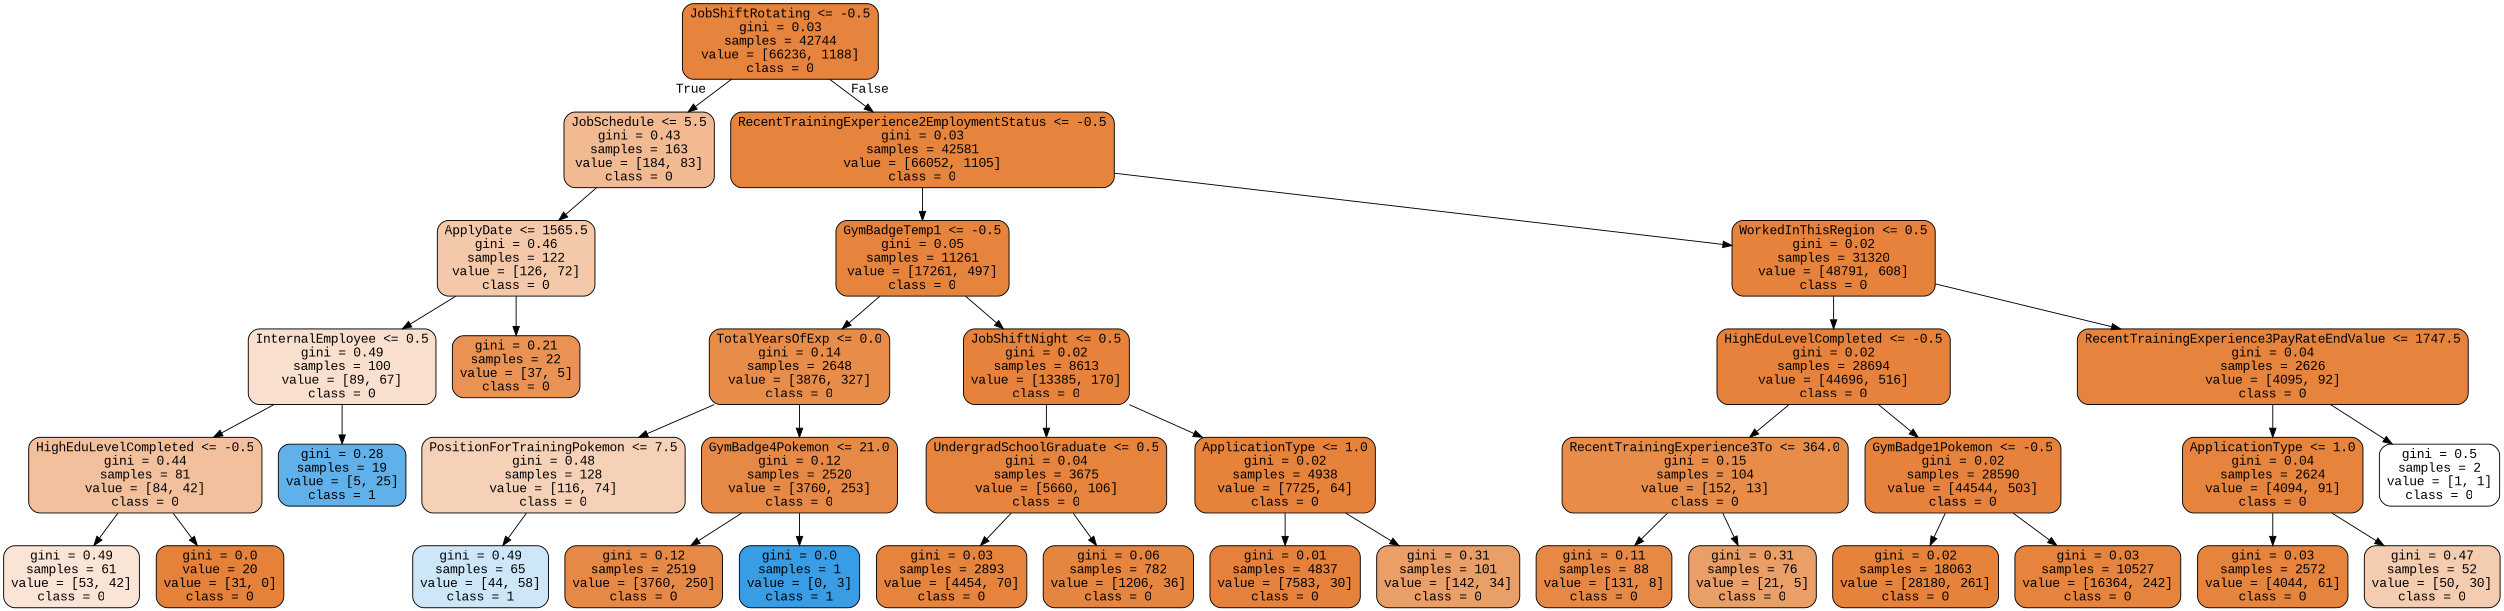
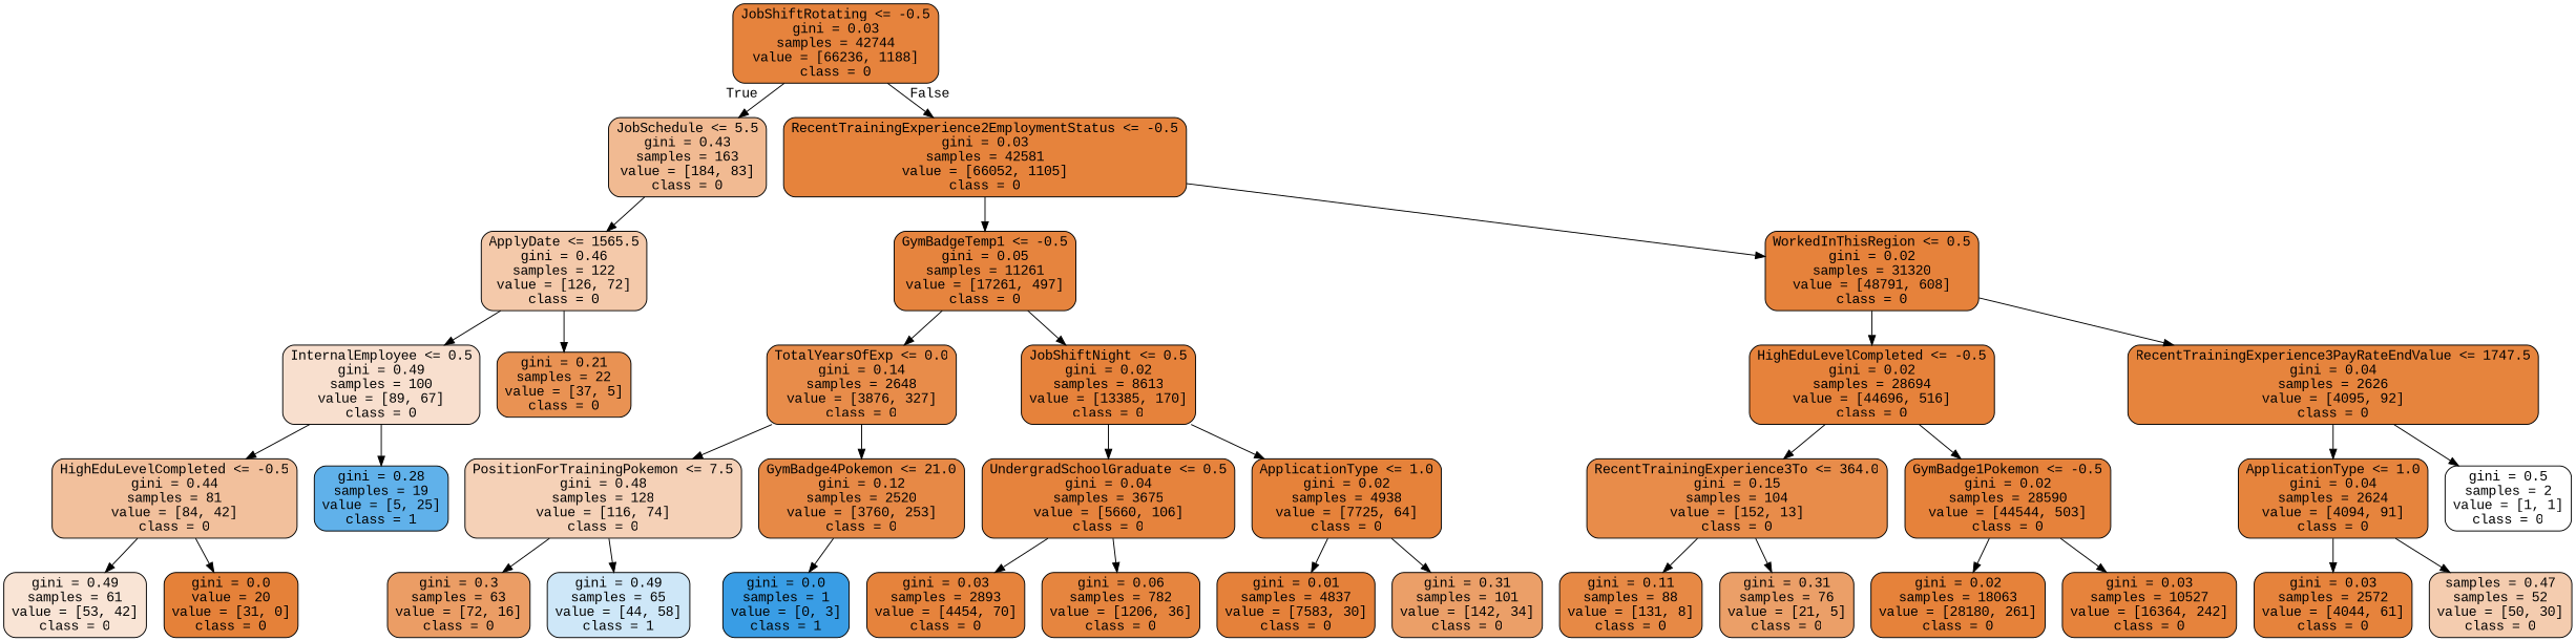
  digraph {
    fontname="Liberation Mono"
    node [color=black fillcolor="#e58139fb" fontname="Liberation Mono" shape=box style="filled, rounded"]
    edge [fontname="Liberation Mono"]
    n1 [fillcolor="#e58139fa" label="JobShiftRotating <= -0.5\ngini = 0.03\nsamples = 42744\nvalue = [66236, 1188]\nclass = 0"]
    n2 [fillcolor="#e581398c" label="JobSchedule <= 5.5\ngini = 0.43\nsamples = 163\nvalue = [184, 83]\nclass = 0"]
    n3 [label="RecentTrainingExperience2EmploymentStatus <= -0.5\ngini = 0.03\nsamples = 42581\nvalue = [66052, 1105]\nclass = 0"]
    n4 [fillcolor="#e581396d" label="ApplyDate <= 1565.5\ngini = 0.46\nsamples = 122\nvalue = [126, 72]\nclass = 0"]
    n5 [fillcolor="#e58139f8" label="GymBadgeTemp1 <= -0.5\ngini = 0.05\nsamples = 11261\nvalue = [17261, 497]\nclass = 0"]
    n6 [fillcolor="#e58139fc" label="WorkedInThisRegion <= 0.5\ngini = 0.02\nsamples = 31320\nvalue = [48791, 608]\nclass = 0"]
    n7 [fillcolor="#e581393f" label="InternalEmployee <= 0.5\ngini = 0.49\nsamples = 100\nvalue = [89, 67]\nclass = 0"]
    n8 [fillcolor="#e58139dd" label="gini = 0.21\nsamples = 22\nvalue = [37, 5]\nclass = 0"]
    n9 [fillcolor="#e581397f" label="HighEduLevelCompleted <= -0.5\ngini = 0.44\nsamples = 81\nvalue = [84, 42]\nclass = 0"]
    n10 [fillcolor="#399de5cc" label="gini = 0.28\nsamples = 19\nvalue = [5, 25]\nclass = 1"]
    n11 [fillcolor="#e5813935" label="gini = 0.49\nsamples = 61\nvalue = [53, 42]\nclass = 0"]
    n12 [fillcolor="#e58139ff" label="gini = 0.0\nvalue = 20\nvalue = [31, 0]\nclass = 0"]
    n13 [fillcolor="#e58139e9" label="TotalYearsOfExp <= 0.0\ngini = 0.14\nsamples = 2648\nvalue = [3876, 327]\nclass = 0"]
    n14 [fillcolor="#e58139fc" label="JobShiftNight <= 0.5\ngini = 0.02\nsamples = 8613\nvalue = [13385, 170]\nclass = 0"]
    n15 [fillcolor="#e58139fc" label="HighEduLevelCompleted <= -0.5\ngini = 0.02\nsamples = 28694\nvalue = [44696, 516]\nclass = 0"]
    n16 [fillcolor="#e58139f9" label="RecentTrainingExperience3PayRateEndValue <= 1747.5\ngini = 0.04\nsamples = 2626\nvalue = [4095, 92]\nclass = 0"]
    n17 [fillcolor="#e581395c" label="PositionForTrainingPokemon <= 7.5\ngini = 0.48\nsamples = 128\nvalue = [116, 74]\nclass = 0"]
    n18 [fillcolor="#e58139ee" label="GymBadge4Pokemon <= 21.0\ngini = 0.12\nsamples = 2520\nvalue = [3760, 253]\nclass = 0"]
    n19 [fillcolor="#e58139fa" label="UndergradSchoolGraduate <= 0.5\ngini = 0.04\nsamples = 3675\nvalue = [5660, 106]\nclass = 0"]
    n20 [fillcolor="#e58139fd" label="ApplicationType <= 1.0\ngini = 0.02\nsamples = 4938\nvalue = [7725, 64]\nclass = 0"]
+   n21 [fillcolor="#e58139c6" label="gini = 0.3\nsamples = 63\nvalue = [72, 16]\nclass = 0"]
    n22 [fillcolor="#399de53e" label="gini = 0.49\nsamples = 65\nvalue = [44, 58]\nclass = 1"]
-   n23 [fillcolor="#e58139ee" label="gini = 0.12\nsamples = 2519\nvalue = [3760, 250]\nclass = 0"]
    n24 [fillcolor="#399de5ff" label="gini = 0.0\nsamples = 1\nvalue = [0, 3]\nclass = 1"]
    n25 [label="gini = 0.03\nsamples = 2893\nvalue = [4454, 70]\nclass = 0"]
    n26 [fillcolor="#e58139f7" label="gini = 0.06\nsamples = 782\nvalue = [1206, 36]\nclass = 0"]
    n27 [fillcolor="#e58139fe" label="gini = 0.01\nsamples = 4837\nvalue = [7583, 30]\nclass = 0"]
    n28 [fillcolor="#e58139c2" label="gini = 0.31\nsamples = 101\nvalue = [142, 34]\nclass = 0"]
    n29 [fillcolor="#e58139e9" label="RecentTrainingExperience3To <= 364.0\ngini = 0.15\nsamples = 104\nvalue = [152, 13]\nclass = 0"]
    n30 [fillcolor="#e58139fc" label="GymBadge1Pokemon <= -0.5\ngini = 0.02\nsamples = 28590\nvalue = [44544, 503]\nclass = 0"]
    n31 [fillcolor="#e58139f9" label="ApplicationType <= 1.0\ngini = 0.04\nsamples = 2624\nvalue = [4094, 91]\nclass = 0"]
    n32 [fillcolor="#e5813900" label="gini = 0.5\nsamples = 2\nvalue = [1, 1]\nclass = 0"]
    n33 [fillcolor="#e58139ef" label="gini = 0.11\nsamples = 88\nvalue = [131, 8]\nclass = 0"]
    n34 [fillcolor="#e58139c2" label="gini = 0.31\nsamples = 76\nvalue = [21, 5]\nclass = 0"]
    n35 [fillcolor="#e58139fd" label="gini = 0.02\nsamples = 18063\nvalue = [28180, 261]\nclass = 0"]
    n36 [label="gini = 0.03\nsamples = 10527\nvalue = [16364, 242]\nclass = 0"]
    n37 [label="gini = 0.03\nsamples = 2572\nvalue = [4044, 61]\nclass = 0"]
-   n38 [fillcolor="#e5813966" label="gini = 0.47\nsamples = 52\nvalue = [50, 30]\nclass = 0"]
+   n38 [fillcolor="#e5813966" label="samples = 0.47\nsamples = 52\nvalue = [50, 30]\nclass = 0"]
    n1 -> n2 [headlabel=True labelangle=45 labeldistance=2.5]
    n1 -> n3 [headlabel=False labelangle=-45 labeldistance=2.5]
    n2 -> n4
    n3 -> n5
    n3 -> n6
    n4 -> n7
    n4 -> n8
    n5 -> n13
    n5 -> n14
    n6 -> n15
    n6 -> n16
    n7 -> n9
    n7 -> n10
    n9 -> n11
    n9 -> n12
    n13 -> n17
    n13 -> n18
    n14 -> n19
    n14 -> n20
    n15 -> n29
    n15 -> n30
    n16 -> n31
    n16 -> n32
+   n17 -> n21
    n17 -> n22
-   n18 -> n23
    n18 -> n24
    n19 -> n25
    n19 -> n26
    n20 -> n27
    n20 -> n28
    n29 -> n33
    n29 -> n34
    n30 -> n35
    n30 -> n36
    n31 -> n37
    n31 -> n38
  }
